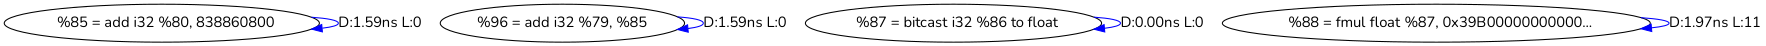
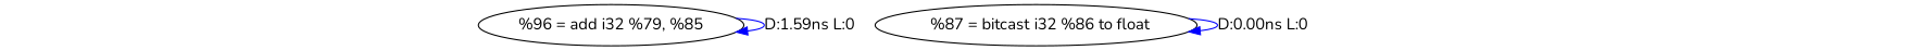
  digraph {
    fontname=Nunito
    node [fontname=Nunito]
    edge [arrowhead=normal color=blue fontname=Nunito]
-   n1 [label="  %85 = add i32 %80, 838860800"]
    n2 [label="%96 = add i32 %79, %85"]
    n3 [label="  %87 = bitcast i32 %86 to float"]
-   n4 [label="  %88 = fmul float %87, 0x39B00000000000..."]
-   n1 -> n1 [label="D:1.59ns L:0"]
    n2 -> n2 [label="D:1.59ns L:0"]
    n3 -> n3 [label="D:0.00ns L:0"]
-   n4 -> n4 [label="D:1.97ns L:11"]
  }
